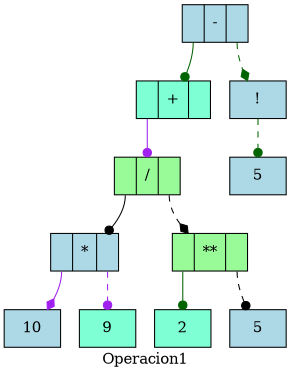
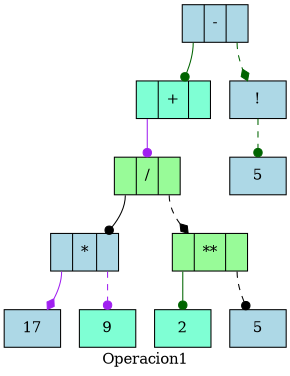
  digraph {
    label=Operacion1
    rankdir=TB
    node [fillcolor=lightblue shape=record style=filled]
    edge [arrowhead=dot color=darkgreen style=dashed tailport=C0]
-   n1 [label=10]
+   n1 [label=17]
    n2 [fillcolor=aquamarine label=9]
    n3 [fillcolor=aquamarine label=2]
    n4 [label=5]
    n5 [label="<C0>!"]
    n6 [label=5]
    n7 [label="<C0>|*|<C1>"]
    n8 [fillcolor=palegreen label="<C0>|**|<C1>"]
    n9 [fillcolor=palegreen label="<C0>|/|<C1>"]
    n10 [fillcolor=aquamarine label="<C0>|+|<C1>"]
    n11 [label="<C0>|-|<C1>"]
    n5 -> n6
    n7 -> n1 [arrowhead=diamond color=purple style=solid]
    n7 -> n2 [color=purple tailport=C1]
    n8 -> n3 [style=solid]
    n8 -> n4 [color=black tailport=C1]
    n9 -> n7 [color=black style=solid]
    n9 -> n8 [arrowhead=diamond color=black tailport=C1]
    n10 -> n9 [color=purple style=solid]
    n11 -> n5 [arrowhead=diamond tailport=C1]
    n11 -> n10 [style=solid]
  }
